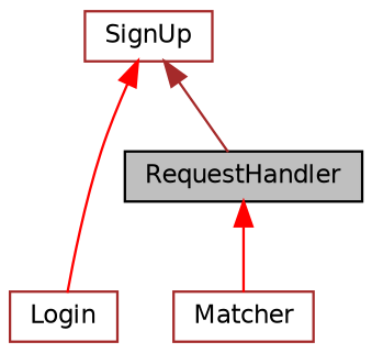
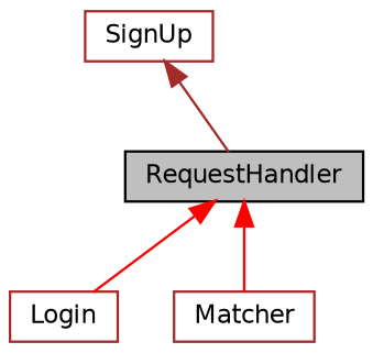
  digraph {
    node [color=brown fillcolor=white fontname=Helvetica fontsize=10 shape=record style=filled]
    edge [color=red dir=back fontname=Helvetica fontsize=10 labelfontname=Helvetica labelfontsize=10 style=solid]
    n1 [color=black fillcolor=grey75 fontcolor=black height=0.2 label=RequestHandler width=0.4]
    n2 [height=0.2 label=Login width=0.4]
    n3 [height=0.2 label=Matcher width=0.4]
    n4 [height=0.2 label=SignUp width=0.4]
-   n4 -> n2
+   n1 -> n2
    n1 -> n3
    n4 -> n1 [color=brown]
  }
